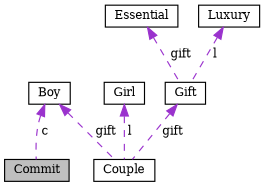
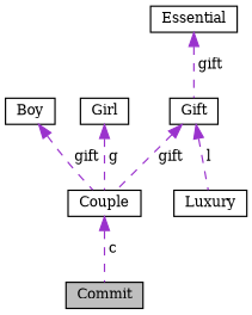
  digraph {
    fontname="DejaVu Serif"
    node [color=black fillcolor=white fontname="DejaVu Serif" fontsize=10 shape=record style=filled]
    edge [color=darkorchid3 dir=back fontname="DejaVu Serif" fontsize=10 labelfontname=Helvetica labelfontsize=10 style=dashed]
    n1 [fillcolor=grey75 fontcolor=black height=0.2 label=Commit width=0.4]
    n2 [height=0.2 label=Couple width=0.4]
    n3 [height=0.2 label=Boy width=0.4]
    n4 [height=0.2 label=Girl width=0.4]
    n5 [height=0.2 label=Gift width=0.4]
    n6 [height=0.2 label=Essential width=0.4]
    n7 [height=0.2 label=Luxury width=0.4]
-   n3 -> n1 [label=" c"]
+   n2 -> n1 [label=" c"]
    n3 -> n2 [label=" gift"]
-   n4 -> n2 [label=" l"]
+   n4 -> n2 [label=" g"]
    n5 -> n2 [label=" gift"]
    n6 -> n5 [label=" gift"]
-   n7 -> n5 [label=" l"]
+   n5 -> n7 [label=" l"]
  }
